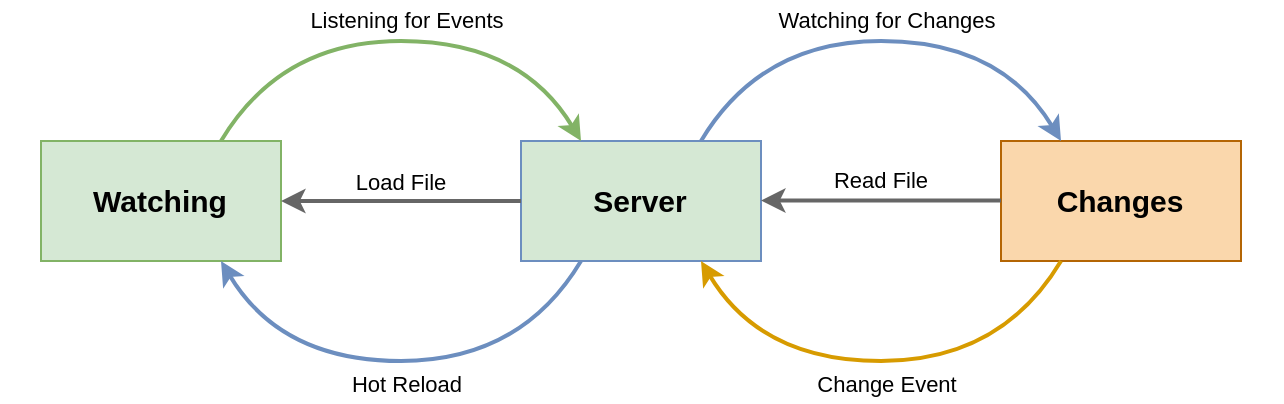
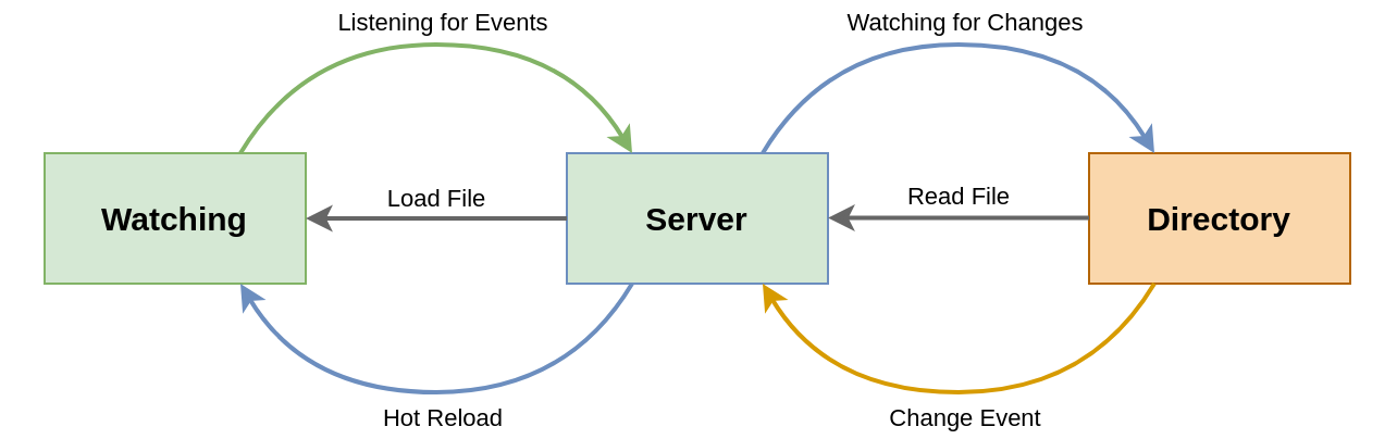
  <mxCell id="0" />
  <mxCell id="1" parent="0" />
  <mxCell id="2" value="Watching" style="rounded=0;whiteSpace=wrap;html=1;fillColor=#d5e8d4;strokeColor=#82b366;fontSize=15;fontStyle=1" parent="1" vertex="1"><mxGeometry x="20" y="70" width="120" height="60" as="geometry" /></mxCell>
  <mxCell id="3" value="Server" style="rounded=0;whiteSpace=wrap;html=1;fillColor=#d5e8d4;strokeColor=#6c8ebf;fontSize=15;fontStyle=1;" parent="1" vertex="1"><mxGeometry x="260" y="70" width="120" height="60" as="geometry" /></mxCell>
- <mxCell id="4" value="Changes" style="rounded=0;whiteSpace=wrap;html=1;fillColor=#fad7ac;strokeColor=#b46504;fontSize=15;fontStyle=1;" parent="1" vertex="1"><mxGeometry x="500" y="70" width="120" height="60" as="geometry" /></mxCell>
+ <mxCell id="4" value="Directory" style="rounded=0;whiteSpace=wrap;html=1;fillColor=#fad7ac;strokeColor=#b46504;fontSize=15;fontStyle=1;" parent="1" vertex="1"><mxGeometry x="500" y="70" width="120" height="60" as="geometry" /></mxCell>
  <mxCell id="5" value="" style="endArrow=classic;html=1;rounded=0;entryX=1;entryY=0.5;entryDx=0;entryDy=0;exitX=0;exitY=0.5;exitDx=0;exitDy=0;fillColor=#f5f5f5;strokeColor=#666666;strokeWidth=2;gradientColor=#b3b3b3;" parent="1" source="3" target="2" edge="1"><mxGeometry width="50" height="50" relative="1" as="geometry"><mxPoint x="290" y="140" as="sourcePoint" /><mxPoint x="340" y="90" as="targetPoint" /></mxGeometry></mxCell>
  <mxCell id="6" value="Load File" style="edgeLabel;html=1;align=center;verticalAlign=middle;resizable=0;points=[];fontColor=#000000;" parent="5" vertex="1" connectable="0"><mxGeometry x="0.193" relative="1" as="geometry"><mxPoint x="11" y="-10" as="offset" /></mxGeometry></mxCell>
  <mxCell id="7" value="" style="endArrow=classic;html=1;rounded=0;entryX=1;entryY=0.5;entryDx=0;entryDy=0;exitX=0;exitY=0.5;exitDx=0;exitDy=0;fillColor=#f5f5f5;strokeColor=#666666;strokeWidth=2;gradientColor=#b3b3b3;" parent="1" edge="1"><mxGeometry width="50" height="50" relative="1" as="geometry"><mxPoint x="500" y="99.76" as="sourcePoint" /><mxPoint x="380" y="99.76" as="targetPoint" /></mxGeometry></mxCell>
  <mxCell id="8" value="Read File" style="edgeLabel;html=1;align=center;verticalAlign=middle;resizable=0;points=[];fontColor=#000000;" parent="7" vertex="1" connectable="0"><mxGeometry x="0.193" relative="1" as="geometry"><mxPoint x="11" y="-10" as="offset" /></mxGeometry></mxCell>
  <mxCell id="9" value="" style="endArrow=none;html=1;entryX=0.25;entryY=1;entryDx=0;entryDy=0;startArrow=classic;startFill=1;endFill=0;curved=1;shadow=0;rounded=0;exitX=0.75;exitY=1;exitDx=0;exitDy=0;fillColor=#dae8fc;strokeColor=#6c8ebf;strokeWidth=2;gradientColor=#7ea6e0;" parent="1" source="2" target="3" edge="1"><mxGeometry width="50" height="50" relative="1" as="geometry"><mxPoint x="73" y="130" as="sourcePoint" /><mxPoint x="313" y="131" as="targetPoint" /><Array as="points"><mxPoint x="140" y="180" /><mxPoint x="260" y="180" /></Array></mxGeometry></mxCell>
  <mxCell id="10" value="Hot Reload" style="edgeLabel;html=1;align=center;verticalAlign=middle;resizable=0;points=[];" parent="9" vertex="1" connectable="0"><mxGeometry x="0.02" y="4" relative="1" as="geometry"><mxPoint y="15" as="offset" /></mxGeometry></mxCell>
  <mxCell id="11" value="" style="endArrow=classic;html=1;entryX=0.25;entryY=1;entryDx=0;entryDy=0;startArrow=none;startFill=0;endFill=1;curved=1;shadow=0;rounded=0;exitX=0.75;exitY=1;exitDx=0;exitDy=0;fillColor=#d5e8d4;strokeColor=#82b366;strokeWidth=2;gradientColor=#97d077;" parent="1" edge="1"><mxGeometry width="50" height="50" relative="1" as="geometry"><mxPoint x="110" y="70" as="sourcePoint" /><mxPoint x="290" y="70" as="targetPoint" /><Array as="points"><mxPoint x="140" y="20" /><mxPoint x="260" y="20" /></Array></mxGeometry></mxCell>
  <mxCell id="12" value="Listening for Events" style="edgeLabel;html=1;align=center;verticalAlign=middle;resizable=0;points=[];" parent="11" vertex="1" connectable="0"><mxGeometry x="0.02" y="4" relative="1" as="geometry"><mxPoint y="-7" as="offset" /></mxGeometry></mxCell>
  <mxCell id="13" value="" style="endArrow=classic;html=1;entryX=0.25;entryY=1;entryDx=0;entryDy=0;startArrow=none;startFill=0;endFill=1;curved=1;shadow=0;rounded=0;exitX=0.75;exitY=1;exitDx=0;exitDy=0;fillColor=#dae8fc;strokeColor=#6c8ebf;strokeWidth=2;gradientColor=#7ea6e0;" parent="1" edge="1"><mxGeometry width="50" height="50" relative="1" as="geometry"><mxPoint x="350" y="70" as="sourcePoint" /><mxPoint x="530" y="70" as="targetPoint" /><Array as="points"><mxPoint x="380" y="20" /><mxPoint x="500" y="20" /></Array></mxGeometry></mxCell>
  <mxCell id="14" value="Watching for Changes" style="edgeLabel;html=1;align=center;verticalAlign=middle;resizable=0;points=[];" parent="13" vertex="1" connectable="0"><mxGeometry x="0.02" y="4" relative="1" as="geometry"><mxPoint y="-7" as="offset" /></mxGeometry></mxCell>
  <mxCell id="15" value="" style="endArrow=none;html=1;entryX=0.25;entryY=1;entryDx=0;entryDy=0;startArrow=classic;startFill=1;endFill=0;curved=1;shadow=0;rounded=0;exitX=0.75;exitY=1;exitDx=0;exitDy=0;fillColor=#ffcd28;strokeColor=#d79b00;strokeWidth=2;gradientColor=#ffa500;" parent="1" edge="1"><mxGeometry width="50" height="50" relative="1" as="geometry"><mxPoint x="350" y="130" as="sourcePoint" /><mxPoint x="530" y="130" as="targetPoint" /><Array as="points"><mxPoint x="380" y="180" /><mxPoint x="500" y="180" /></Array></mxGeometry></mxCell>
  <mxCell id="16" value="Change Event" style="edgeLabel;html=1;align=center;verticalAlign=middle;resizable=0;points=[];" parent="15" vertex="1" connectable="0"><mxGeometry x="0.02" y="4" relative="1" as="geometry"><mxPoint y="15" as="offset" /></mxGeometry></mxCell>
